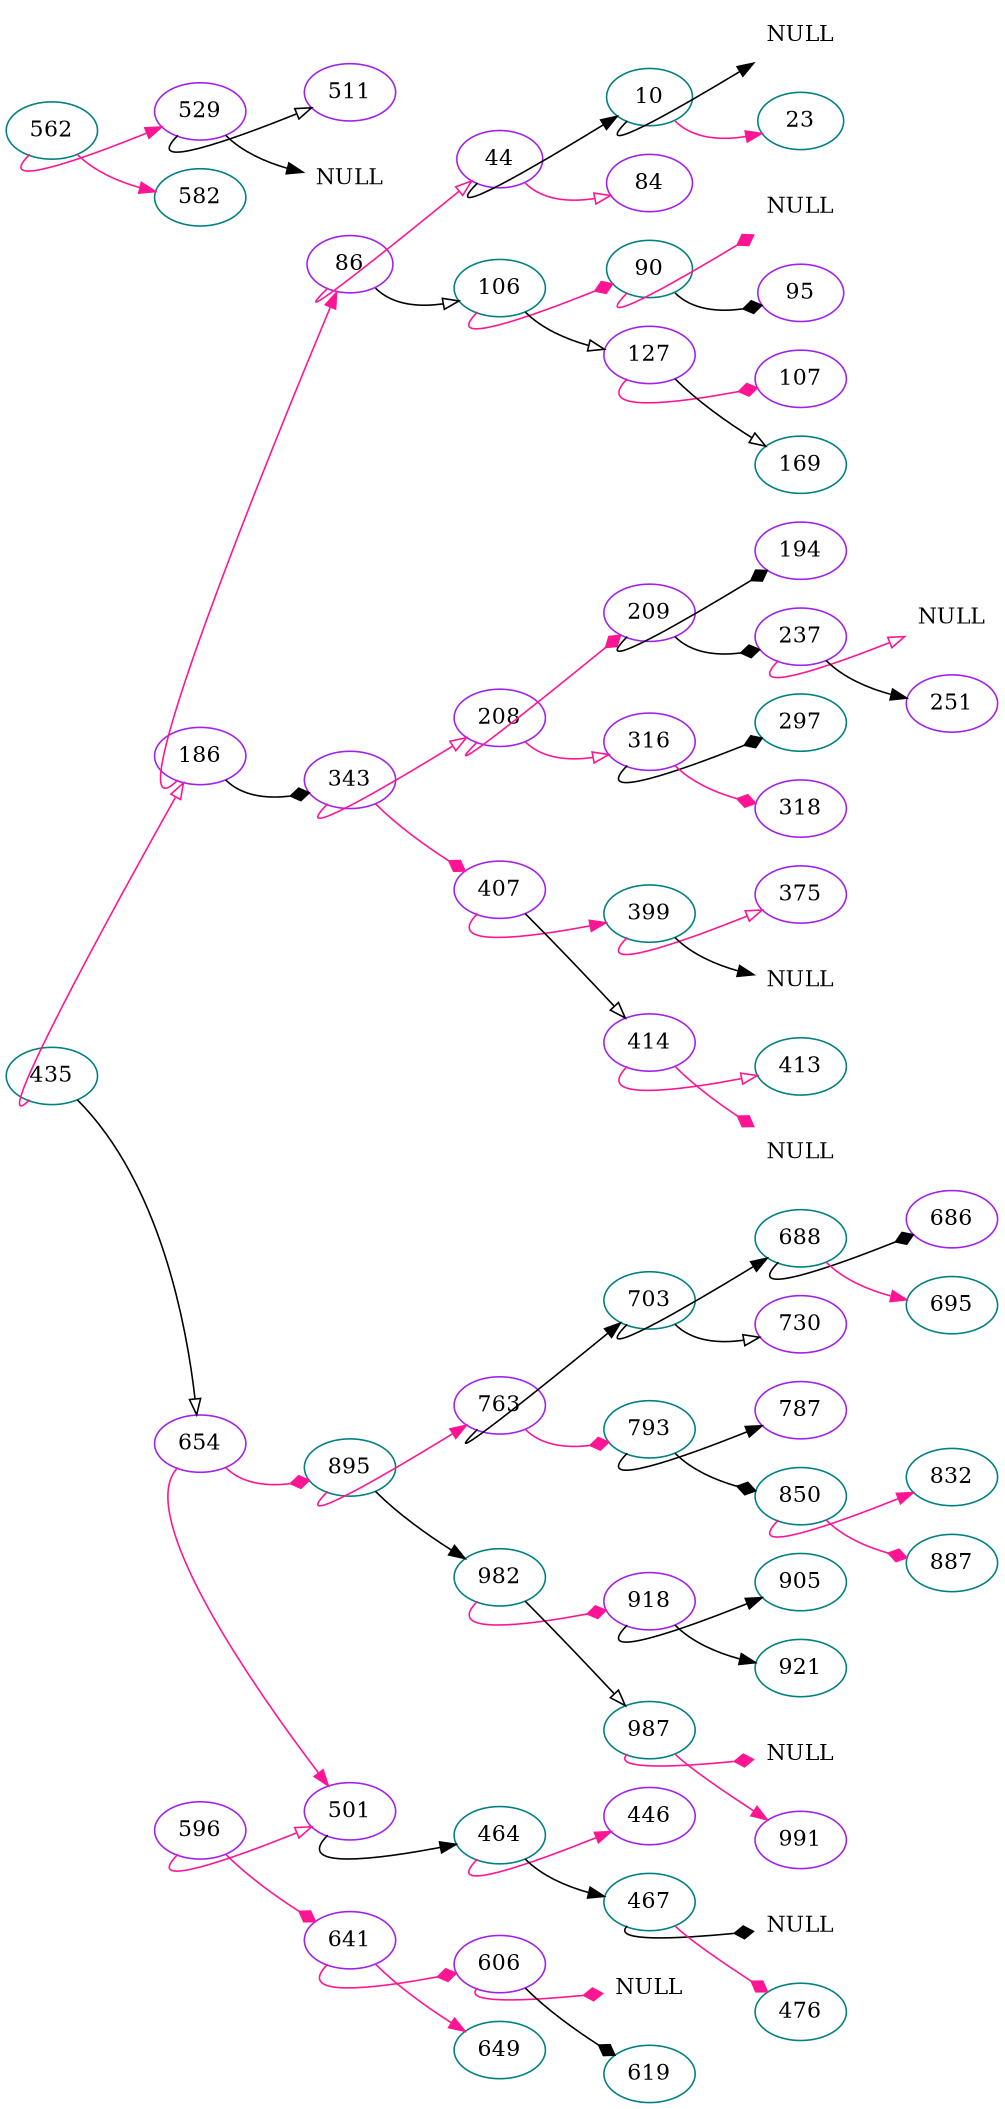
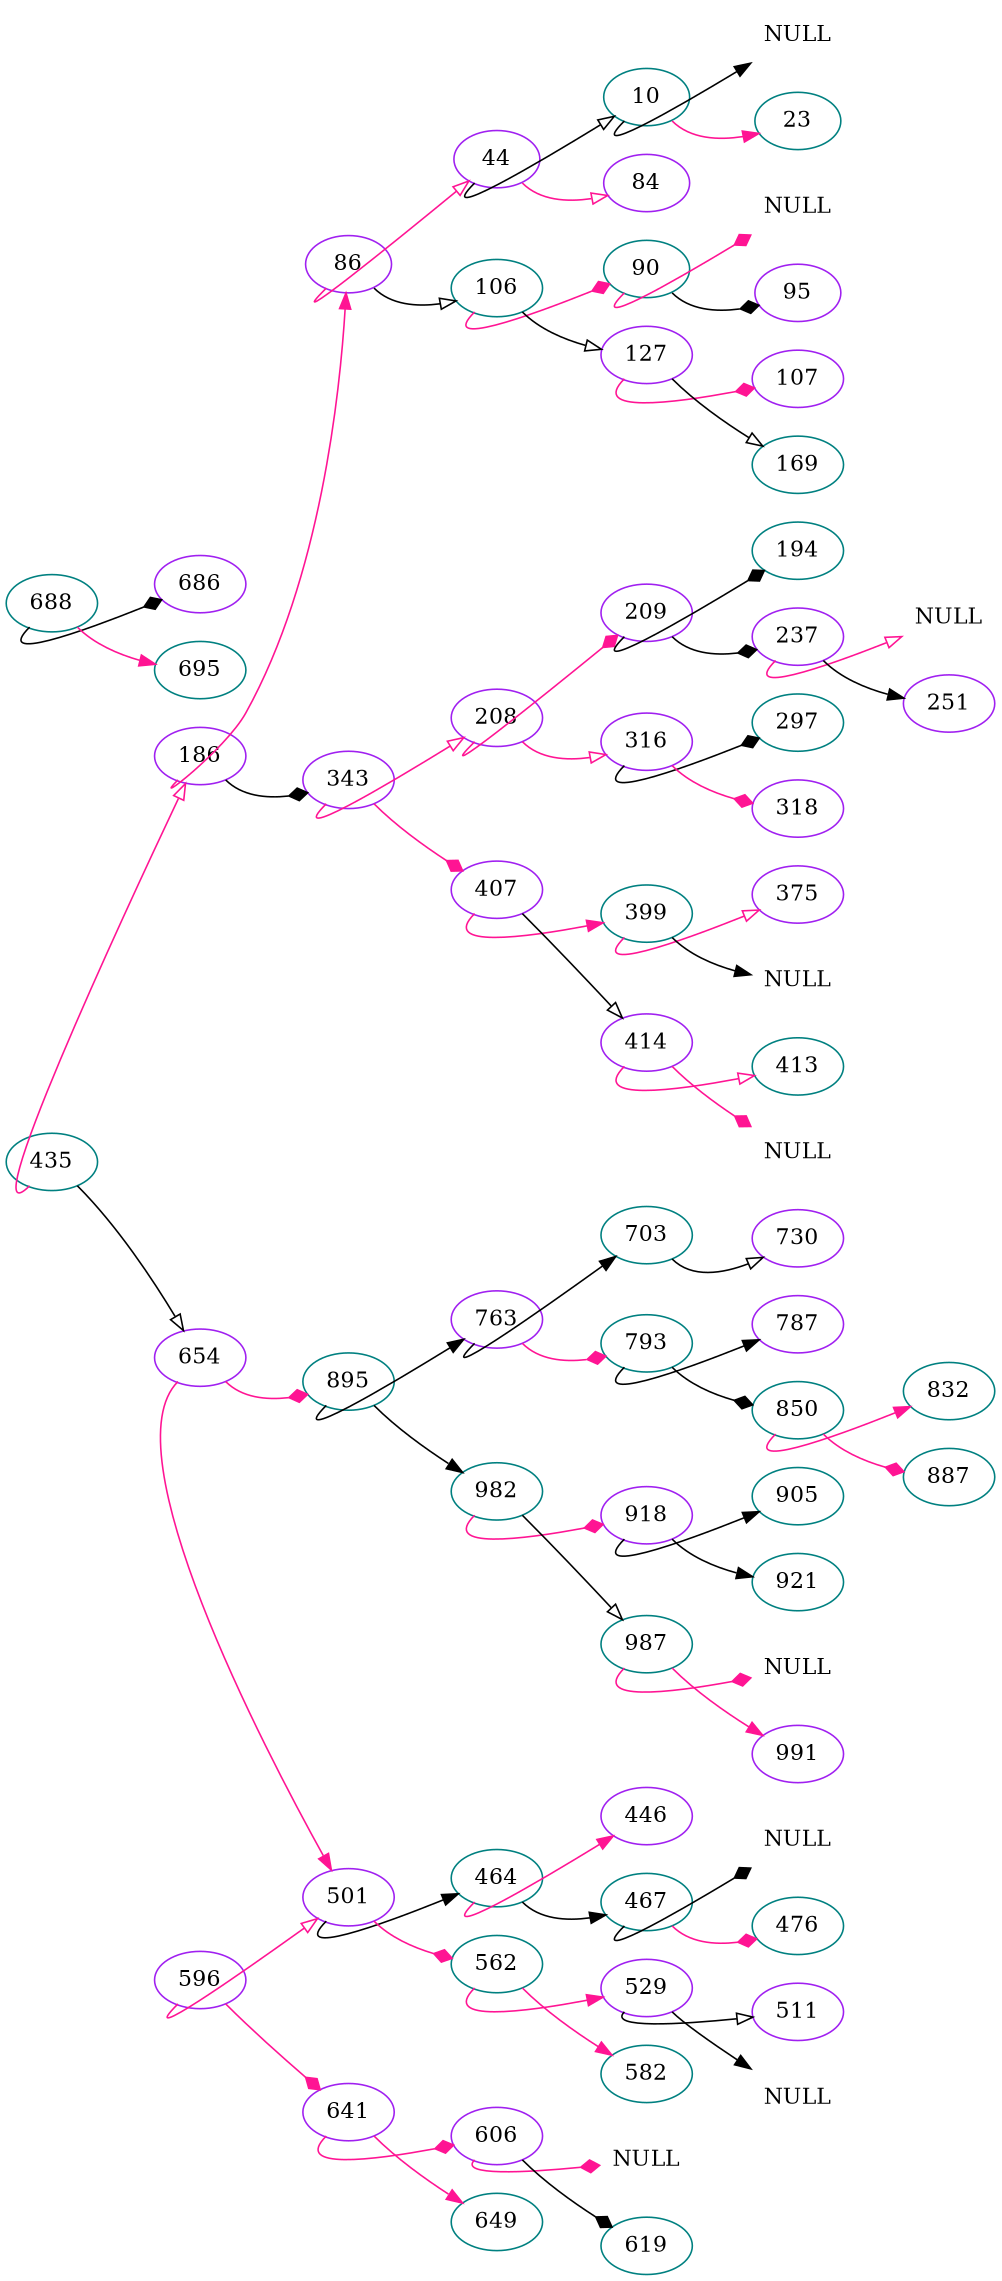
  digraph {
    rankdir=LR
    node [color=purple]
    edge [arrowhead=diamond color=deeppink tailport=sw]
    435 [color=teal]
    186
    654
    86
    343
    895 [color=teal]
    501
    44
    106 [color=teal]
    n10 [label=208]
    407
    596
    641
    763
    982 [color=teal]
    10 [color=teal]
    84
    90 [color=teal]
    127
    209
    316
    399 [color=teal]
    414
    n24 [label=NULL shape=none]
    23 [color=teal]
    n26 [color=teal label=NULL shape=none]
    95
    107
    169 [color=teal]
-   194
+   194 [color=teal]
    237
    297 [color=teal]
    318
    375
    n35 [color=teal label=NULL shape=none]
    413 [color=teal]
    n37 [label=NULL shape=none]
    n38 [label=NULL shape=none]
    251
    464 [color=teal]
    562 [color=teal]
    606
    649 [color=teal]
    703 [color=teal]
    793 [color=teal]
    918
    987 [color=teal]
    446
    467 [color=teal]
    529
    582 [color=teal]
    n52 [label=NULL shape=none]
    619 [color=teal]
    n54 [label=NULL shape=none]
    476 [color=teal]
    511
    n57 [color=teal label=NULL shape=none]
    688 [color=teal]
    730
    787
    850 [color=teal]
    905 [color=teal]
    921 [color=teal]
    n64 [color=teal label=NULL shape=none]
    991
    686
    695 [color=teal]
    832 [color=teal]
    887 [color=teal]
    435 -> 186 [arrowhead=onormal]
    435 -> 654 [arrowhead=onormal color=black tailport=se]
    186 -> 86 [arrowhead=normal]
    186 -> 343 [color=black tailport=se]
    654 -> 895 [tailport=se]
    654 -> 501 [arrowhead=normal]
    86 -> 44 [arrowhead=onormal]
    86 -> 106 [arrowhead=onormal color=black tailport=se]
    343 -> n10 [arrowhead=onormal]
    343 -> 407 [tailport=se]
-   895 -> 763 [arrowhead=normal]
+   895 -> 763 [arrowhead=normal color=black]
    895 -> 982 [arrowhead=normal color=black tailport=se]
    501 -> 464 [arrowhead=normal color=black]
-   44 -> 10 [arrowhead=normal color=black]
+   501 -> 562 [tailport=se]
+   44 -> 10 [arrowhead=onormal color=black]
    44 -> 84 [arrowhead=onormal tailport=se]
    106 -> 90
    106 -> 127 [arrowhead=onormal color=black tailport=se]
    n10 -> 209
    n10 -> 316 [arrowhead=onormal tailport=se]
    407 -> 399 [arrowhead=normal]
    407 -> 414 [arrowhead=onormal color=black tailport=se]
    596 -> 501 [arrowhead=onormal]
    596 -> 641 [tailport=se]
    641 -> 606
    641 -> 649 [arrowhead=normal tailport=se]
    763 -> 703 [arrowhead=normal color=black]
    763 -> 793 [tailport=se]
    982 -> 918
    982 -> 987 [arrowhead=onormal color=black tailport=se]
    10 -> n24 [arrowhead=normal color=black]
    10 -> 23 [arrowhead=normal tailport=se]
    90 -> n26
    90 -> 95 [color=black tailport=se]
    127 -> 107
    127 -> 169 [arrowhead=onormal color=black tailport=se]
    209 -> 194 [color=black]
    209 -> 237 [color=black tailport=se]
    316 -> 297 [color=black]
    316 -> 318 [tailport=se]
    399 -> 375 [arrowhead=onormal]
    399 -> n35 [arrowhead=normal color=black tailport=se]
    414 -> 413 [arrowhead=onormal]
    414 -> n37 [tailport=se]
    237 -> n38 [arrowhead=onormal]
    237 -> 251 [arrowhead=normal color=black tailport=se]
    464 -> 446 [arrowhead=normal]
    464 -> 467 [arrowhead=normal color=black tailport=se]
    562 -> 529 [arrowhead=normal]
    562 -> 582 [arrowhead=normal tailport=se]
    606 -> n52
    606 -> 619 [color=black tailport=se]
-   703 -> 688 [arrowhead=normal color=black]
    703 -> 730 [arrowhead=onormal color=black tailport=se]
    793 -> 787 [arrowhead=normal color=black]
    793 -> 850 [color=black tailport=se]
    918 -> 905 [arrowhead=normal color=black]
    918 -> 921 [arrowhead=normal color=black tailport=se]
    987 -> n64
    987 -> 991 [arrowhead=normal tailport=se]
    467 -> n54 [color=black]
    467 -> 476 [tailport=se]
    529 -> 511 [arrowhead=onormal color=black]
    529 -> n57 [arrowhead=normal color=black tailport=se]
    688 -> 686 [color=black]
    688 -> 695 [arrowhead=normal tailport=se]
    850 -> 832 [arrowhead=normal]
    850 -> 887 [tailport=se]
  }
